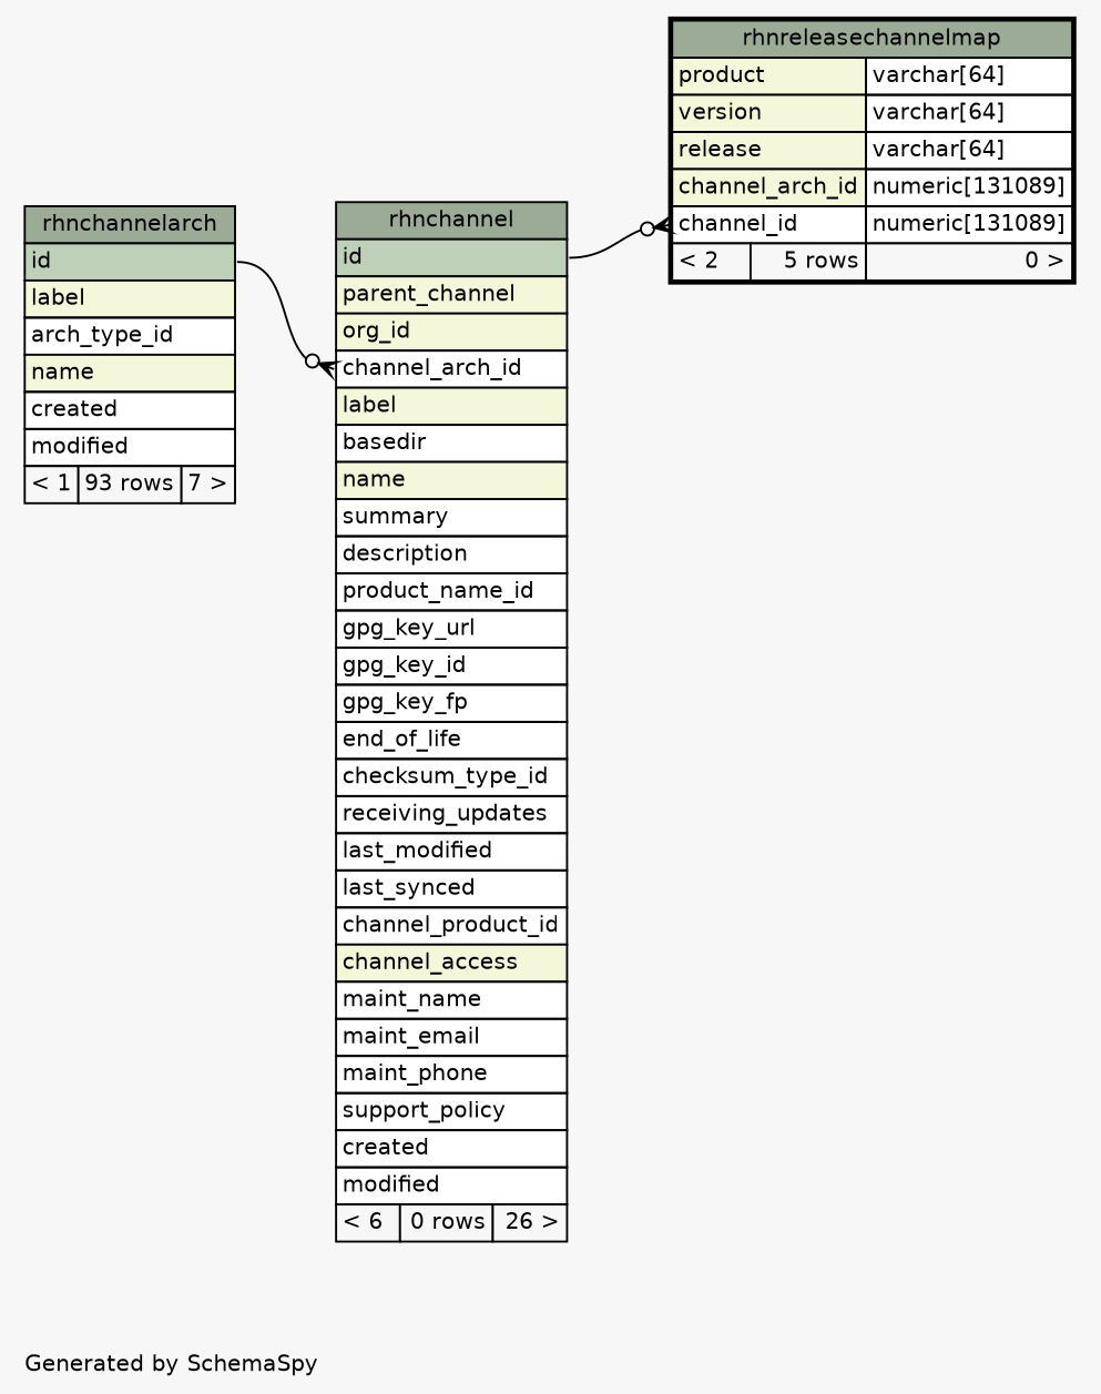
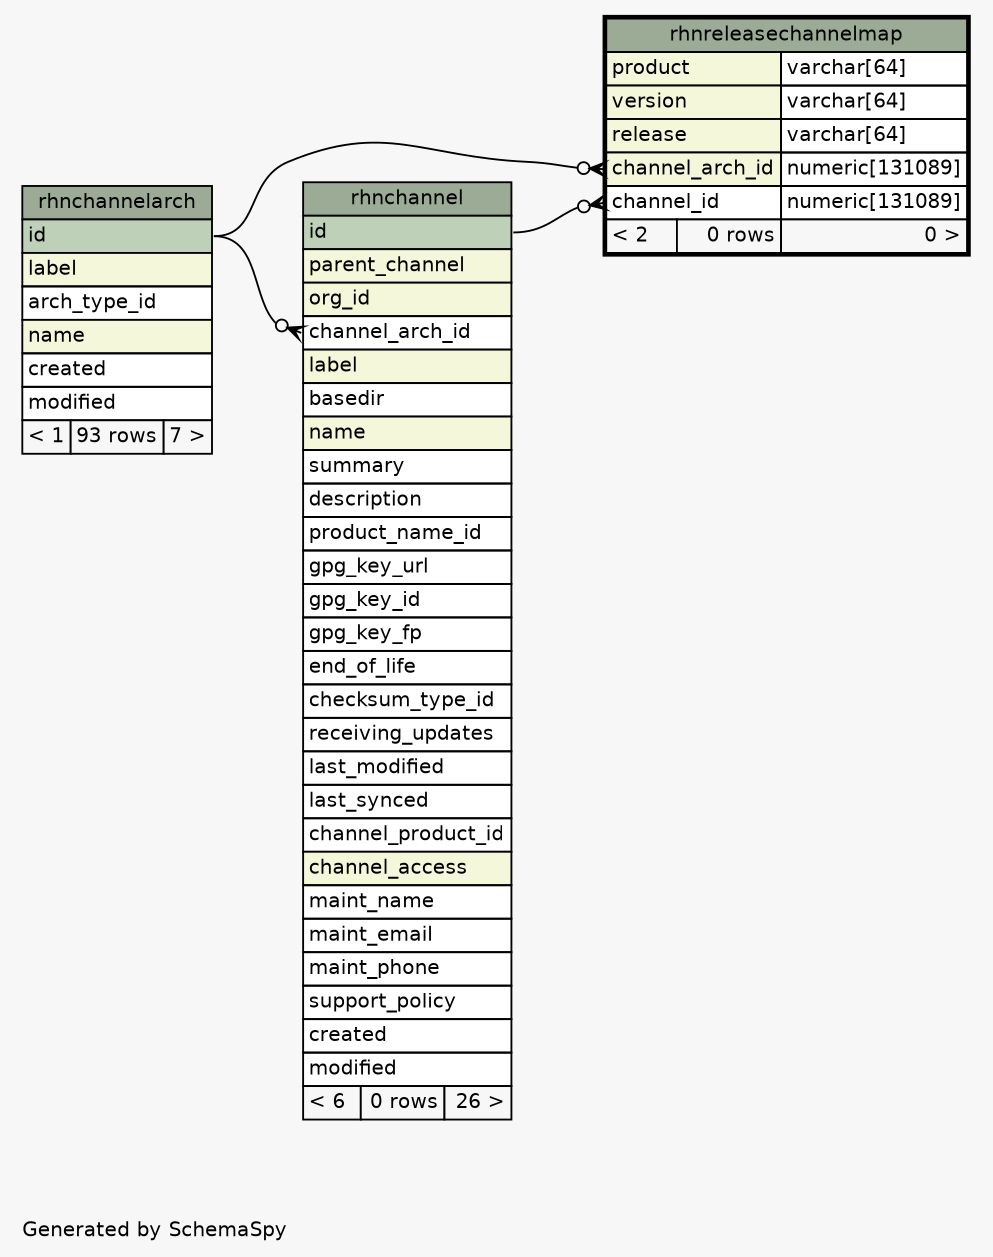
  digraph {
    bgcolor="#f7f7f7"
    fontname=Helvetica
    fontsize=11
    label="\nGenerated by SchemaSpy"
    labeljust=l
    nodesep=0.18
    rankdir=RL
    ranksep=0.46
    node [fontname=Helvetica fontsize=11 shape=plaintext]
    edge [arrowhead=none arrowsize=0.8 arrowtail=crowodot dir=back headport="id:e" tailport="channel_arch_id:w"]
    n1 [label=<     <TABLE BORDER="0" CELLBORDER="1" CELLSPACING="0" BGCOLOR="#ffffff">       <TR><TD COLSPAN="3" BGCOLOR="#9bab96" ALIGN="CENTER">rhnchannel</TD></TR>       <TR><TD PORT="id" COLSPAN="3" BGCOLOR="#bed1b8" ALIGN="LEFT">id</TD></TR>       <TR><TD PORT="parent_channel" COLSPAN="3" BGCOLOR="#f4f7da" ALIGN="LEFT">parent_channel</TD></TR>       <TR><TD PORT="org_id" COLSPAN="3" BGCOLOR="#f4f7da" ALIGN="LEFT">org_id</TD></TR>       <TR><TD PORT="channel_arch_id" COLSPAN="3" ALIGN="LEFT">channel_arch_id</TD></TR>       <TR><TD PORT="label" COLSPAN="3" BGCOLOR="#f4f7da" ALIGN="LEFT">label</TD></TR>       <TR><TD PORT="basedir" COLSPAN="3" ALIGN="LEFT">basedir</TD></TR>       <TR><TD PORT="name" COLSPAN="3" BGCOLOR="#f4f7da" ALIGN="LEFT">name</TD></TR>       <TR><TD PORT="summary" COLSPAN="3" ALIGN="LEFT">summary</TD></TR>       <TR><TD PORT="description" COLSPAN="3" ALIGN="LEFT">description</TD></TR>       <TR><TD PORT="product_name_id" COLSPAN="3" ALIGN="LEFT">product_name_id</TD></TR>       <TR><TD PORT="gpg_key_url" COLSPAN="3" ALIGN="LEFT">gpg_key_url</TD></TR>       <TR><TD PORT="gpg_key_id" COLSPAN="3" ALIGN="LEFT">gpg_key_id</TD></TR>       <TR><TD PORT="gpg_key_fp" COLSPAN="3" ALIGN="LEFT">gpg_key_fp</TD></TR>       <TR><TD PORT="end_of_life" COLSPAN="3" ALIGN="LEFT">end_of_life</TD></TR>       <TR><TD PORT="checksum_type_id" COLSPAN="3" ALIGN="LEFT">checksum_type_id</TD></TR>       <TR><TD PORT="receiving_updates" COLSPAN="3" ALIGN="LEFT">receiving_updates</TD></TR>       <TR><TD PORT="last_modified" COLSPAN="3" ALIGN="LEFT">last_modified</TD></TR>       <TR><TD PORT="last_synced" COLSPAN="3" ALIGN="LEFT">last_synced</TD></TR>       <TR><TD PORT="channel_product_id" COLSPAN="3" ALIGN="LEFT">channel_product_id</TD></TR>       <TR><TD PORT="channel_access" COLSPAN="3" BGCOLOR="#f4f7da" ALIGN="LEFT">channel_access</TD></TR>       <TR><TD PORT="maint_name" COLSPAN="3" ALIGN="LEFT">maint_name</TD></TR>       <TR><TD PORT="maint_email" COLSPAN="3" ALIGN="LEFT">maint_email</TD></TR>       <TR><TD PORT="maint_phone" COLSPAN="3" ALIGN="LEFT">maint_phone</TD></TR>       <TR><TD PORT="support_policy" COLSPAN="3" ALIGN="LEFT">support_policy</TD></TR>       <TR><TD PORT="created" COLSPAN="3" ALIGN="LEFT">created</TD></TR>       <TR><TD PORT="modified" COLSPAN="3" ALIGN="LEFT">modified</TD></TR>       <TR><TD ALIGN="LEFT" BGCOLOR="#f7f7f7">&lt; 6</TD><TD ALIGN="RIGHT" BGCOLOR="#f7f7f7">0 rows</TD><TD ALIGN="RIGHT" BGCOLOR="#f7f7f7">26 &gt;</TD></TR>     </TABLE>>]
    n2 [label=<     <TABLE BORDER="0" CELLBORDER="1" CELLSPACING="0" BGCOLOR="#ffffff">       <TR><TD COLSPAN="3" BGCOLOR="#9bab96" ALIGN="CENTER">rhnchannelarch</TD></TR>       <TR><TD PORT="id" COLSPAN="3" BGCOLOR="#bed1b8" ALIGN="LEFT">id</TD></TR>       <TR><TD PORT="label" COLSPAN="3" BGCOLOR="#f4f7da" ALIGN="LEFT">label</TD></TR>       <TR><TD PORT="arch_type_id" COLSPAN="3" ALIGN="LEFT">arch_type_id</TD></TR>       <TR><TD PORT="name" COLSPAN="3" BGCOLOR="#f4f7da" ALIGN="LEFT">name</TD></TR>       <TR><TD PORT="created" COLSPAN="3" ALIGN="LEFT">created</TD></TR>       <TR><TD PORT="modified" COLSPAN="3" ALIGN="LEFT">modified</TD></TR>       <TR><TD ALIGN="LEFT" BGCOLOR="#f7f7f7">&lt; 1</TD><TD ALIGN="RIGHT" BGCOLOR="#f7f7f7">93 rows</TD><TD ALIGN="RIGHT" BGCOLOR="#f7f7f7">7 &gt;</TD></TR>     </TABLE>>]
-   n3 [label=<     <TABLE BORDER="2" CELLBORDER="1" CELLSPACING="0" BGCOLOR="#ffffff">       <TR><TD COLSPAN="3" BGCOLOR="#9bab96" ALIGN="CENTER">rhnreleasechannelmap</TD></TR>       <TR><TD PORT="product" COLSPAN="2" BGCOLOR="#f4f7da" ALIGN="LEFT">product</TD><TD PORT="product.type" ALIGN="LEFT">varchar[64]</TD></TR>       <TR><TD PORT="version" COLSPAN="2" BGCOLOR="#f4f7da" ALIGN="LEFT">version</TD><TD PORT="version.type" ALIGN="LEFT">varchar[64]</TD></TR>       <TR><TD PORT="release" COLSPAN="2" BGCOLOR="#f4f7da" ALIGN="LEFT">release</TD><TD PORT="release.type" ALIGN="LEFT">varchar[64]</TD></TR>       <TR><TD PORT="channel_arch_id" COLSPAN="2" BGCOLOR="#f4f7da" ALIGN="LEFT">channel_arch_id</TD><TD PORT="channel_arch_id.type" ALIGN="LEFT">numeric[131089]</TD></TR>       <TR><TD PORT="channel_id" COLSPAN="2" ALIGN="LEFT">channel_id</TD><TD PORT="channel_id.type" ALIGN="LEFT">numeric[131089]</TD></TR>       <TR><TD ALIGN="LEFT" BGCOLOR="#f7f7f7">&lt; 2</TD><TD ALIGN="RIGHT" BGCOLOR="#f7f7f7">5 rows</TD><TD ALIGN="RIGHT" BGCOLOR="#f7f7f7">0 &gt;</TD></TR>     </TABLE>>]
+   n3 [label=<     <TABLE BORDER="2" CELLBORDER="1" CELLSPACING="0" BGCOLOR="#ffffff">       <TR><TD COLSPAN="3" BGCOLOR="#9bab96" ALIGN="CENTER">rhnreleasechannelmap</TD></TR>       <TR><TD PORT="product" COLSPAN="2" BGCOLOR="#f4f7da" ALIGN="LEFT">product</TD><TD PORT="product.type" ALIGN="LEFT">varchar[64]</TD></TR>       <TR><TD PORT="version" COLSPAN="2" BGCOLOR="#f4f7da" ALIGN="LEFT">version</TD><TD PORT="version.type" ALIGN="LEFT">varchar[64]</TD></TR>       <TR><TD PORT="release" COLSPAN="2" BGCOLOR="#f4f7da" ALIGN="LEFT">release</TD><TD PORT="release.type" ALIGN="LEFT">varchar[64]</TD></TR>       <TR><TD PORT="channel_arch_id" COLSPAN="2" BGCOLOR="#f4f7da" ALIGN="LEFT">channel_arch_id</TD><TD PORT="channel_arch_id.type" ALIGN="LEFT">numeric[131089]</TD></TR>       <TR><TD PORT="channel_id" COLSPAN="2" ALIGN="LEFT">channel_id</TD><TD PORT="channel_id.type" ALIGN="LEFT">numeric[131089]</TD></TR>       <TR><TD ALIGN="LEFT" BGCOLOR="#f7f7f7">&lt; 2</TD><TD ALIGN="RIGHT" BGCOLOR="#f7f7f7">0 rows</TD><TD ALIGN="RIGHT" BGCOLOR="#f7f7f7">0 &gt;</TD></TR>     </TABLE>>]
    n1 -> n2
    n3 -> n1 [tailport="channel_id:w"]
+   n3 -> n2
  }
